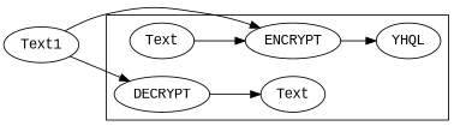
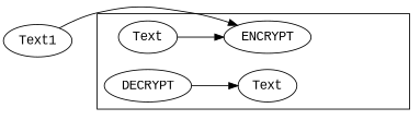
  digraph {
    fontname="Liberation Mono"
    rankdir=LR
    node [fontname="Liberation Mono"]
    edge [fontname="Liberation Mono"]
    n1 [label=Text]
    ENCRYPT
-   YHQL
    DECRYPT
    n5 [label=Text]
    n6 [label=Text1]
    subgraph cluster_1 {
      n1
      ENCRYPT
-     YHQL
      DECRYPT
      n5
    }
    n1 -> ENCRYPT
-   ENCRYPT -> YHQL
    DECRYPT -> n5
    n6 -> ENCRYPT
-   n6 -> DECRYPT
  }
